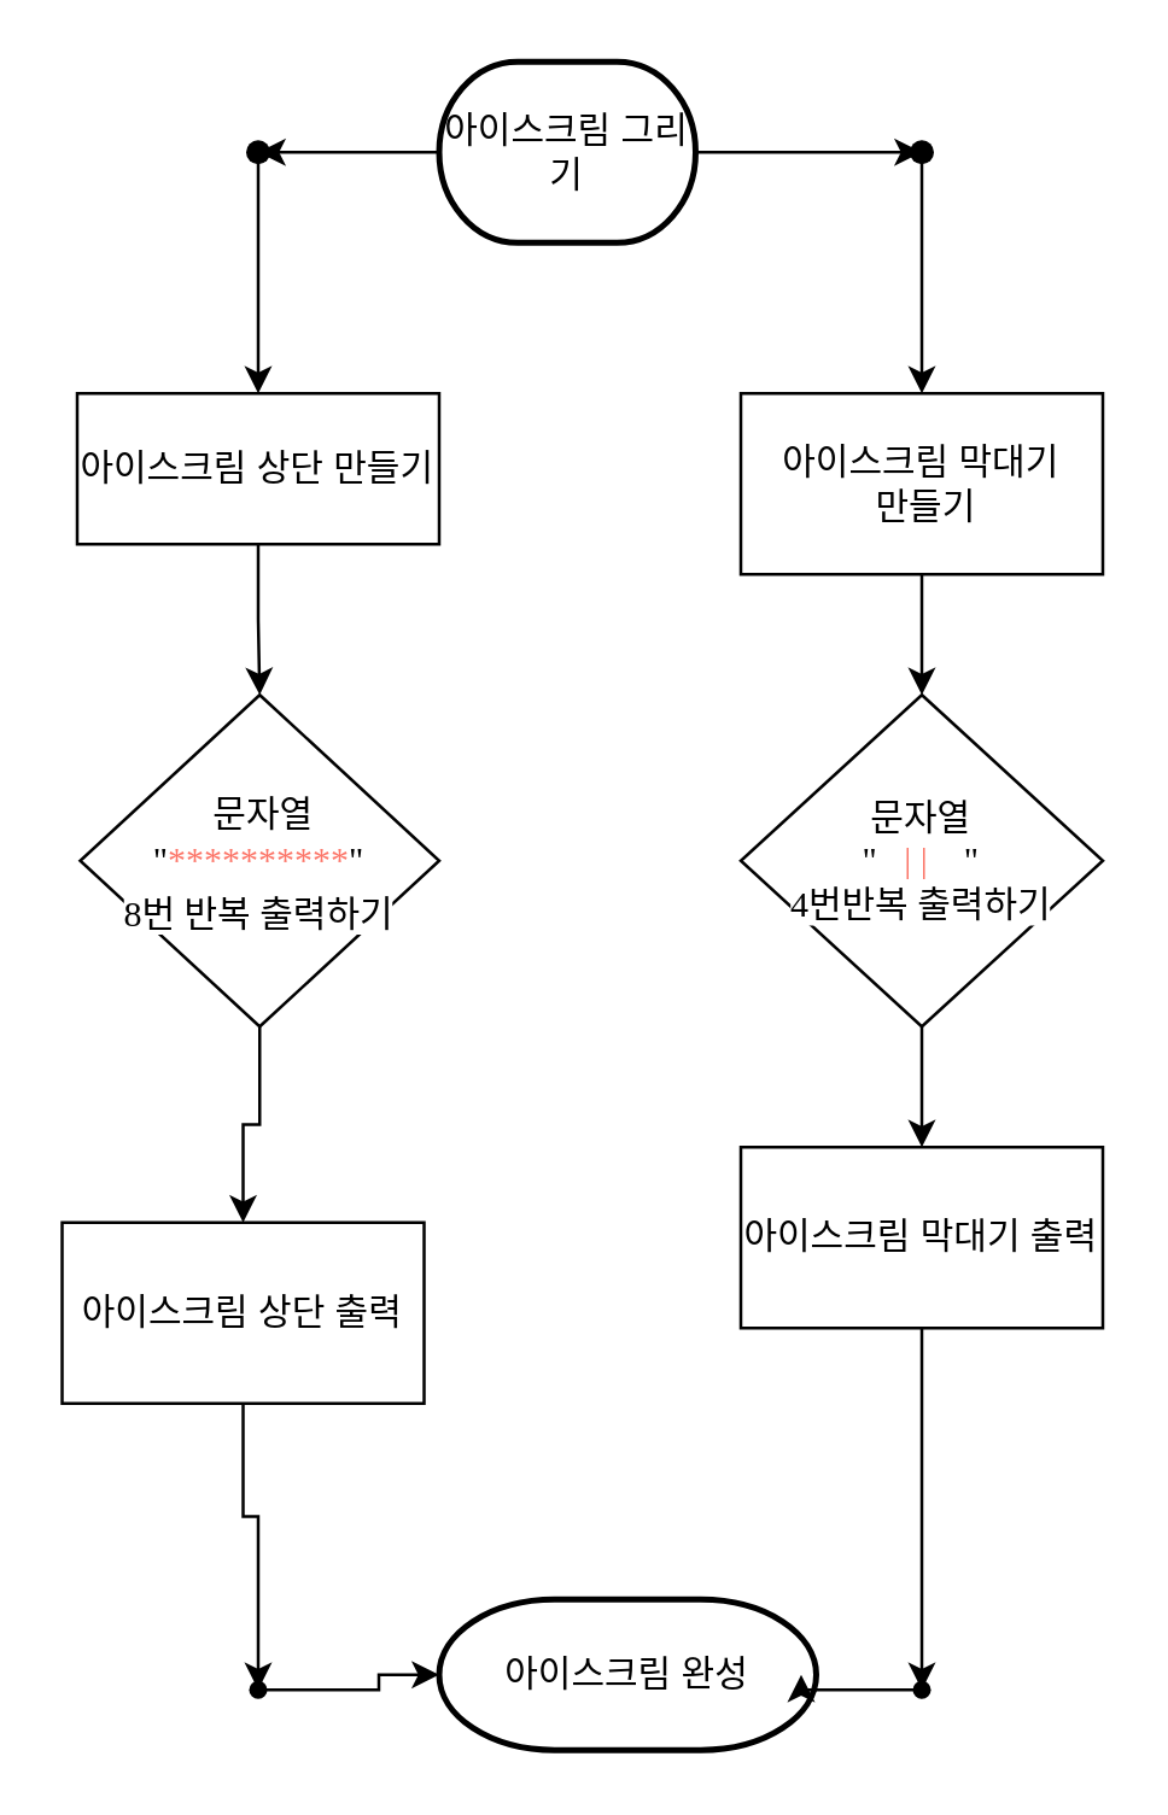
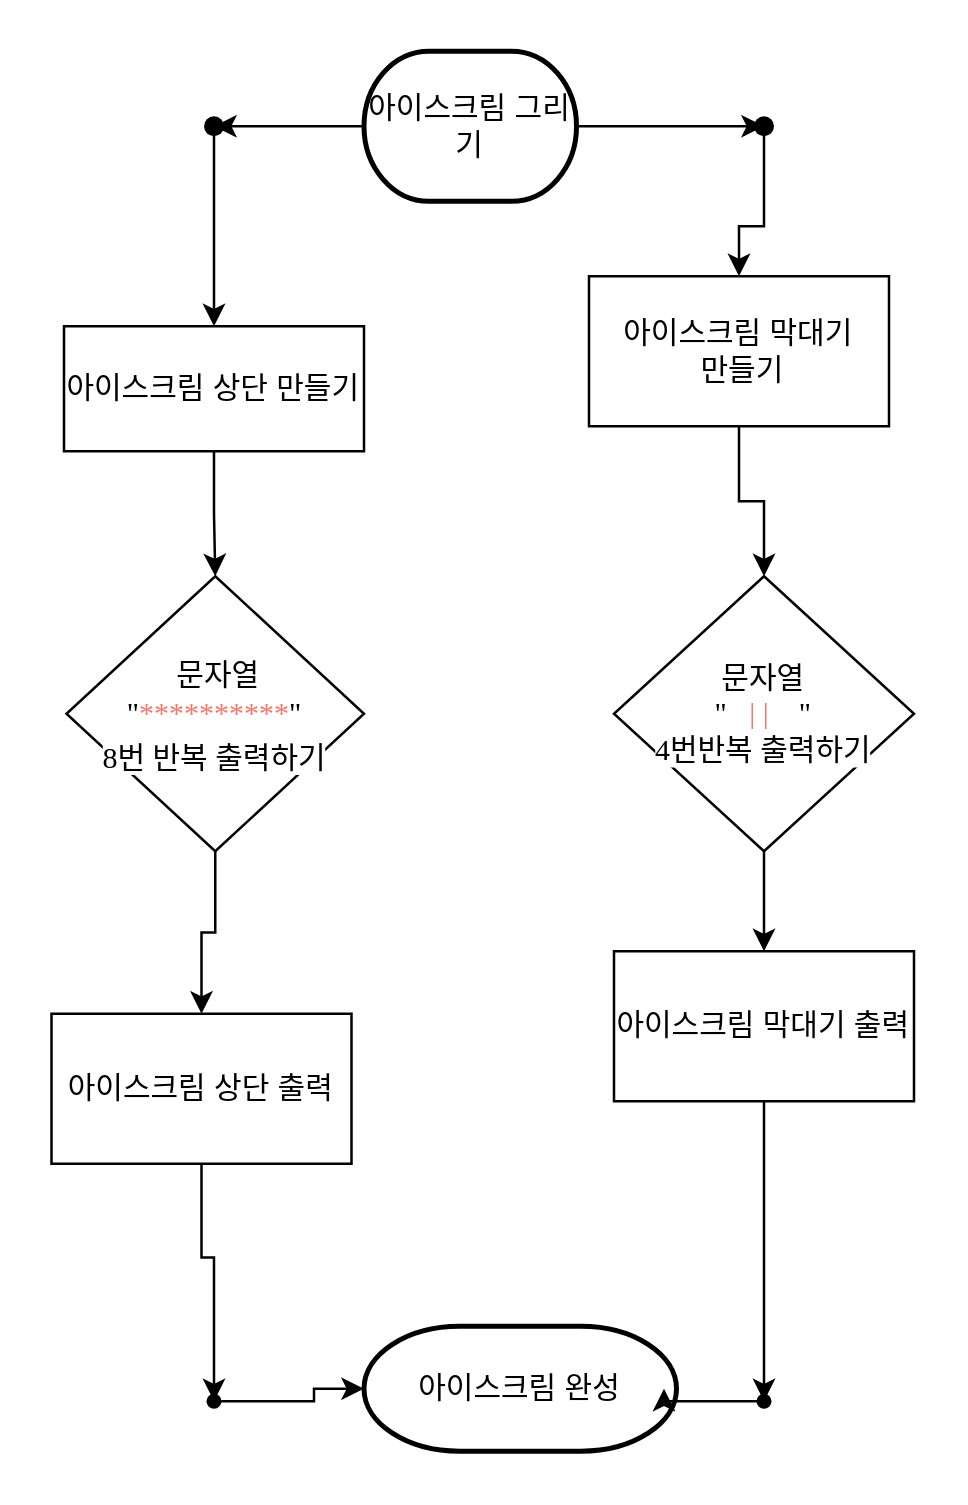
  <mxCell id="0" />
  <mxCell id="1" parent="0" />
  <mxCell id="2" value="" style="edgeStyle=orthogonalEdgeStyle;rounded=0;orthogonalLoop=1;jettySize=auto;html=1;" edge="1" parent="1" source="4" target="17"><mxGeometry relative="1" as="geometry" /></mxCell>
  <mxCell id="3" value="" style="edgeStyle=orthogonalEdgeStyle;rounded=0;orthogonalLoop=1;jettySize=auto;html=1;" edge="1" parent="1" source="4" target="19"><mxGeometry relative="1" as="geometry" /></mxCell>
  <mxCell id="4" value="아이스크림 그리기" style="strokeWidth=2;html=1;shape=mxgraph.flowchart.terminator;whiteSpace=wrap;" vertex="1" parent="1"><mxGeometry x="145" y="20" width="85" height="60" as="geometry" /></mxCell>
  <mxCell id="5" value="아이스크림 완성" style="strokeWidth=2;html=1;shape=mxgraph.flowchart.terminator;whiteSpace=wrap;" vertex="1" parent="1"><mxGeometry x="145" y="530" width="125" height="50" as="geometry" /></mxCell>
  <mxCell id="6" value="" style="edgeStyle=orthogonalEdgeStyle;rounded=0;orthogonalLoop=1;jettySize=auto;html=1;fontColor=#FFFFFF;" edge="1" parent="1" source="7" target="23"><mxGeometry relative="1" as="geometry" /></mxCell>
  <mxCell id="7" value="아이스크림 상단 출력" style="rounded=0;whiteSpace=wrap;html=1;" vertex="1" parent="1"><mxGeometry x="20" y="405" width="120" height="60" as="geometry" /></mxCell>
  <mxCell id="8" value="" style="edgeStyle=orthogonalEdgeStyle;rounded=0;orthogonalLoop=1;jettySize=auto;html=1;fontColor=#FFFFFF;" edge="1" parent="1" source="9" target="25"><mxGeometry relative="1" as="geometry" /></mxCell>
  <mxCell id="9" value="아이스크림 막대기 출력" style="rounded=0;whiteSpace=wrap;html=1;" vertex="1" parent="1"><mxGeometry x="245" y="380" width="120" height="60" as="geometry" /></mxCell>
  <mxCell id="10" value="" style="edgeStyle=orthogonalEdgeStyle;rounded=0;orthogonalLoop=1;jettySize=auto;html=1;" edge="1" parent="1" source="11" target="15"><mxGeometry relative="1" as="geometry" /></mxCell>
  <mxCell id="11" value="아이스크림 상단 만들기" style="rounded=0;whiteSpace=wrap;html=1;" vertex="1" parent="1"><mxGeometry x="25" y="130" width="120" height="50" as="geometry" /></mxCell>
  <mxCell id="12" value="" style="edgeStyle=orthogonalEdgeStyle;rounded=0;orthogonalLoop=1;jettySize=auto;html=1;fontColor=#FFFFFF;" edge="1" parent="1" source="13" target="21"><mxGeometry relative="1" as="geometry" /></mxCell>
- <mxCell id="13" value="아이스크림 막대기&lt;br&gt;&amp;nbsp;만들기" style="rounded=0;whiteSpace=wrap;html=1;" vertex="1" parent="1"><mxGeometry x="245" y="130" width="120" height="60" as="geometry" /></mxCell>
+ <mxCell id="13" value="아이스크림 막대기&lt;br&gt;&amp;nbsp;만들기" style="rounded=0;whiteSpace=wrap;html=1;" vertex="1" parent="1"><mxGeometry x="235" y="110" width="120" height="60" as="geometry" /></mxCell>
  <mxCell id="14" value="" style="edgeStyle=orthogonalEdgeStyle;rounded=0;orthogonalLoop=1;jettySize=auto;html=1;fontColor=#FFFFFF;" edge="1" parent="1" source="15" target="7"><mxGeometry relative="1" as="geometry" /></mxCell>
  <mxCell id="15" value="&lt;p class=&quot;p1&quot; style=&quot;margin: 0px ; font-stretch: normal ; line-height: normal ; font-family: &amp;#34;menlo&amp;#34; ; color: rgb(252 , 116 , 103)&quot;&gt;&lt;span style=&quot;color: rgb(0 , 0 , 0) ; background-color: rgb(255 , 255 , 255)&quot;&gt;&amp;nbsp;문자열&lt;/span&gt;&lt;/p&gt;&lt;span style=&quot;font-family: &amp;#34;menlo&amp;#34; ; background-color: rgb(255 , 255 , 255)&quot;&gt;&quot;&lt;/span&gt;&lt;span style=&quot;background-color: rgb(255 , 255 , 255) ; color: rgb(252 , 116 , 103) ; font-family: &amp;#34;menlo&amp;#34;&quot;&gt;**********&lt;/span&gt;&lt;span style=&quot;font-family: &amp;#34;menlo&amp;#34; ; background-color: rgb(255 , 255 , 255)&quot;&gt;&quot;&lt;/span&gt;&lt;p class=&quot;p1&quot; style=&quot;margin: 0px ; font-stretch: normal ; line-height: normal ; font-family: &amp;#34;menlo&amp;#34;&quot;&gt;&lt;span style=&quot;background-color: rgb(255 , 255 , 255)&quot;&gt;8번 반복 출력하기&lt;/span&gt;&lt;/p&gt;" style="rhombus;whiteSpace=wrap;html=1;" vertex="1" parent="1"><mxGeometry x="26" y="230" width="119" height="110" as="geometry" /></mxCell>
  <mxCell id="16" value="" style="edgeStyle=orthogonalEdgeStyle;rounded=0;orthogonalLoop=1;jettySize=auto;html=1;" edge="1" parent="1" source="17" target="11"><mxGeometry relative="1" as="geometry" /></mxCell>
  <mxCell id="17" value="" style="shape=waypoint;size=6;pointerEvents=1;points=[];fillColor=rgb(255, 255, 255);resizable=0;rotatable=0;perimeter=centerPerimeter;snapToPoint=1;strokeWidth=2;" vertex="1" parent="1"><mxGeometry x="65" y="30" width="40" height="40" as="geometry" /></mxCell>
  <mxCell id="18" value="" style="edgeStyle=orthogonalEdgeStyle;rounded=0;orthogonalLoop=1;jettySize=auto;html=1;" edge="1" parent="1" source="19" target="13"><mxGeometry relative="1" as="geometry" /></mxCell>
  <mxCell id="19" value="" style="shape=waypoint;size=6;pointerEvents=1;points=[];fillColor=rgb(255, 255, 255);resizable=0;rotatable=0;perimeter=centerPerimeter;snapToPoint=1;strokeWidth=2;" vertex="1" parent="1"><mxGeometry x="285" y="30" width="40" height="40" as="geometry" /></mxCell>
  <mxCell id="20" value="" style="edgeStyle=orthogonalEdgeStyle;rounded=0;orthogonalLoop=1;jettySize=auto;html=1;fontColor=#FFFFFF;" edge="1" parent="1" source="21" target="9"><mxGeometry relative="1" as="geometry" /></mxCell>
  <mxCell id="21" value="&lt;span style=&quot;font-family: &amp;#34;menlo&amp;#34; ; background-color: rgb(255 , 255 , 255)&quot;&gt;문자열&lt;/span&gt;&lt;span style=&quot;font-family: &amp;#34;menlo&amp;#34; ; background-color: rgb(255 , 255 , 255)&quot;&gt;&lt;br&gt;&quot;&lt;/span&gt;&lt;span class=&quot;Apple-converted-space&quot; style=&quot;color: rgb(252 , 116 , 103) ; font-family: &amp;#34;menlo&amp;#34;&quot;&gt;&amp;nbsp; &amp;nbsp;&lt;/span&gt;&lt;span style=&quot;background-color: rgb(255 , 255 , 255) ; color: rgb(252 , 116 , 103) ; font-family: &amp;#34;menlo&amp;#34;&quot;&gt;| | &lt;/span&gt;&lt;span class=&quot;Apple-converted-space&quot; style=&quot;color: rgb(252 , 116 , 103) ; font-family: &amp;#34;menlo&amp;#34;&quot;&gt;&amp;nbsp; &amp;nbsp;&lt;/span&gt;&lt;span style=&quot;font-family: &amp;#34;menlo&amp;#34; ; background-color: rgb(255 , 255 , 255)&quot;&gt;&quot;&lt;br&gt;4번반복 출력하기&lt;br&gt;&lt;/span&gt;" style="rhombus;whiteSpace=wrap;html=1;" vertex="1" parent="1"><mxGeometry x="245" y="230" width="120" height="110" as="geometry" /></mxCell>
  <mxCell id="22" value="" style="edgeStyle=orthogonalEdgeStyle;rounded=0;orthogonalLoop=1;jettySize=auto;html=1;fontColor=#FFFFFF;" edge="1" parent="1" source="23" target="5"><mxGeometry relative="1" as="geometry" /></mxCell>
  <mxCell id="23" value="" style="shape=waypoint;size=6;pointerEvents=1;points=[];fillColor=rgb(255, 255, 255);resizable=0;rotatable=0;perimeter=centerPerimeter;snapToPoint=1;rounded=0;" vertex="1" parent="1"><mxGeometry x="65" y="540" width="40" height="40" as="geometry" /></mxCell>
  <mxCell id="24" value="" style="edgeStyle=orthogonalEdgeStyle;rounded=0;orthogonalLoop=1;jettySize=auto;html=1;fontColor=#FFFFFF;" edge="1" parent="1" source="25" target="5"><mxGeometry relative="1" as="geometry" /></mxCell>
  <mxCell id="25" value="" style="shape=waypoint;size=6;pointerEvents=1;points=[];fillColor=rgb(255, 255, 255);resizable=0;rotatable=0;perimeter=centerPerimeter;snapToPoint=1;rounded=0;" vertex="1" parent="1"><mxGeometry x="285" y="540" width="40" height="40" as="geometry" /></mxCell>
